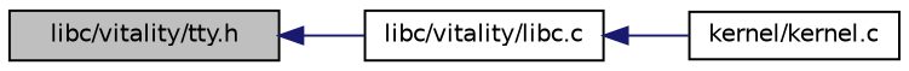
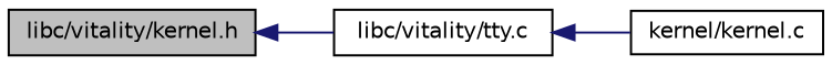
  digraph {
    rankdir=LR
    node [color=black fillcolor=white fontname=Helvetica fontsize=10 shape=record style=filled]
    edge [color=midnightblue dir=back fontname=Helvetica fontsize=10 labelfontname=Helvetica labelfontsize=10 style=solid]
-   n1 [fillcolor=grey75 fontcolor=black height=0.2 label="libc/vitality/tty.h" width=0.4]
-   n2 [height=0.2 label="libc/vitality/libc.c" width=0.4]
+   n1 [fillcolor=grey75 fontcolor=black height=0.2 label="libc/vitality/kernel.h" width=0.4]
+   n2 [height=0.2 label="libc/vitality/tty.c" width=0.4]
    n3 [height=0.2 label="kernel/kernel.c" width=0.4]
    n1 -> n2
    n2 -> n3
  }
